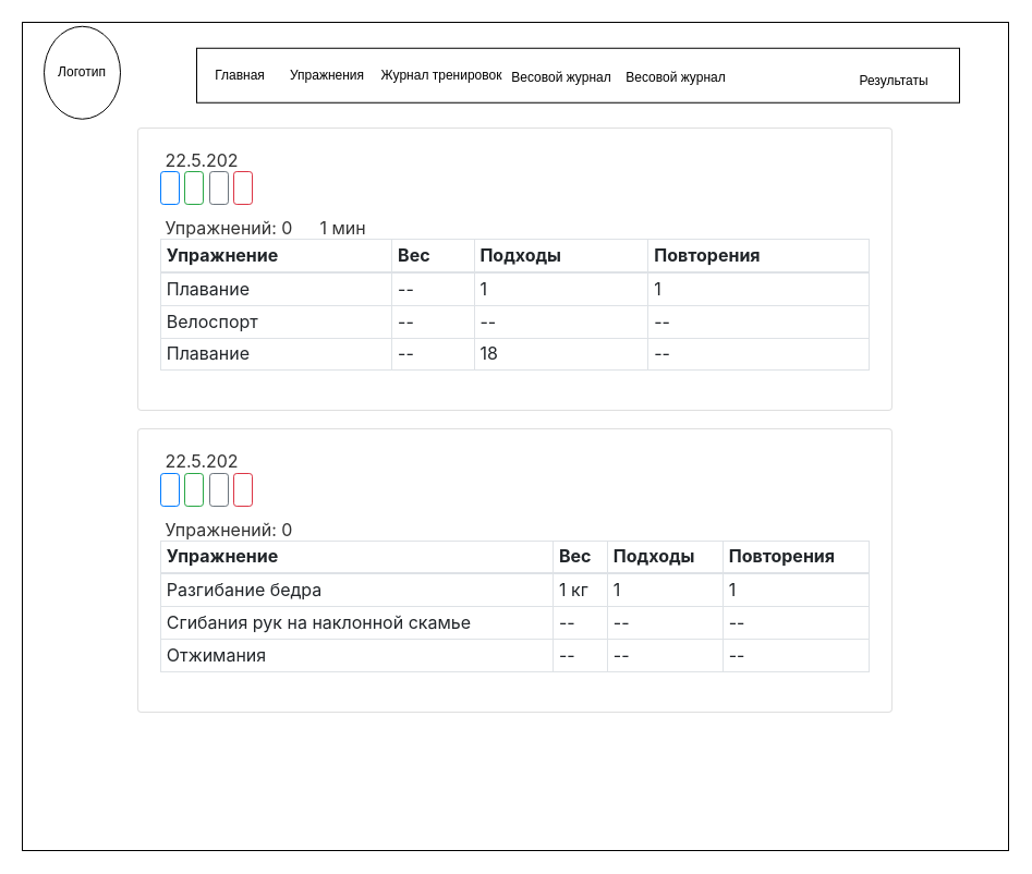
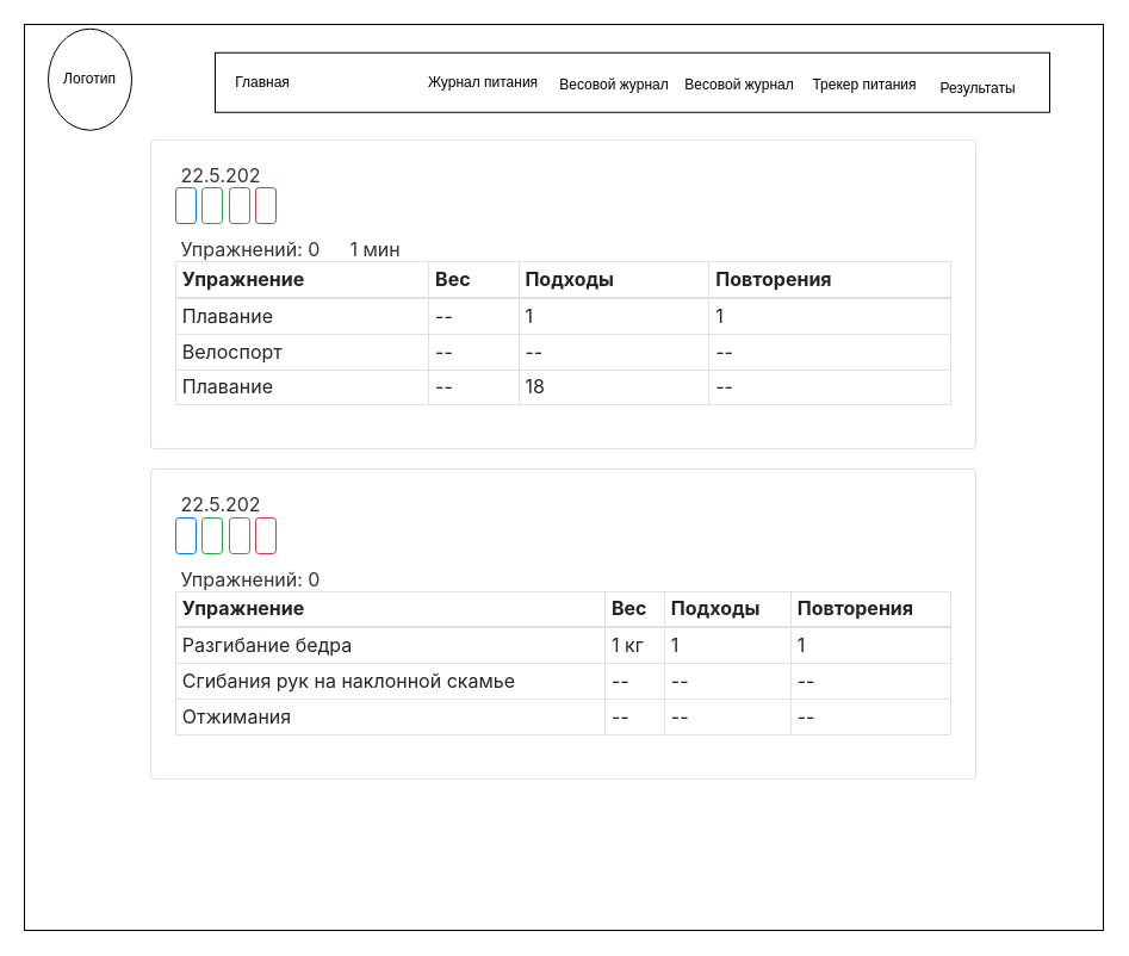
  <mxCell id="0" />
  <mxCell id="1" parent="0" />
  <mxCell id="2" value="&#10;&lt;div style=&quot;box-sizing: border-box; position: relative; display: flex; flex-direction: column; min-width: 0px; overflow-wrap: break-word; background-color: rgb(255, 255, 255); background-clip: border-box; border: 1px solid rgba(0, 0, 0, 0.125); border-radius: 0.25rem; margin-bottom: 1rem !important; color: rgb(51, 51, 51); font-family: -apple-system, BlinkMacSystemFont, &amp;quot;Segoe UI&amp;quot;, Roboto, &amp;quot;Helvetica Neue&amp;quot;, Arial, &amp;quot;Noto Sans&amp;quot;, sans-serif, &amp;quot;Apple Color Emoji&amp;quot;, &amp;quot;Segoe UI Emoji&amp;quot;, &amp;quot;Segoe UI Symbol&amp;quot;, &amp;quot;Noto Color Emoji&amp;quot;; font-size: 16px; font-style: normal; font-variant-ligatures: normal; font-variant-caps: normal; font-weight: 400; letter-spacing: normal; orphans: 2; text-align: left; text-indent: 0px; text-transform: none; widows: 2; word-spacing: 0px; -webkit-text-stroke-width: 0px; white-space: normal; text-decoration-thickness: initial; text-decoration-style: initial; text-decoration-color: initial;&quot; class=&quot;card mb-3&quot;&gt;&lt;div style=&quot;box-sizing: border-box; flex: 1 1 auto; min-height: 1px; padding: 1.25rem;&quot; class=&quot;card-body&quot;&gt;&lt;div style=&quot;box-sizing: border-box; margin-bottom: 0.75rem;&quot; class=&quot;card-title&quot;&gt;&lt;span style=&quot;box-sizing: border-box;&quot; class=&quot;date&quot;&gt;&lt;i style=&quot;box-sizing: border-box; display: inline-block; font-style: normal; font-variant: normal; font-size-adjust: none; font-kerning: auto; font-optical-sizing: auto; font-feature-settings: normal; font-variation-settings: normal; font-weight: normal; font-stretch: normal; line-height: 1; font-family: FontAwesome; font-size: inherit; text-rendering: auto; -webkit-font-smoothing: antialiased;&quot; class=&quot;fa fa-calendar&quot;&gt;&lt;/i&gt;&lt;span&gt;&amp;nbsp;&lt;/span&gt;22.5.202&lt;/span&gt;&lt;div style=&quot;box-sizing: border-box;&quot; class=&quot;actions&quot;&gt;&lt;a style=&quot;box-sizing: border-box; color: rgb(0, 123, 255); text-decoration: none !important; background-color: transparent; display: inline-block; font-weight: 400; text-align: center; vertical-align: middle; user-select: none; border: 1px solid rgb(0, 123, 255); padding: 0.25rem 0.5rem; font-size: 0.875rem; line-height: 1.5; border-radius: 0.2rem; transition: color 0.15s ease-in-out, background-color 0.15s ease-in-out, border-color 0.15s ease-in-out, box-shadow 0.15s ease-in-out; cursor: pointer;&quot; href=&quot;http://127.0.0.1:8000/exlog/log/10/&quot; title=&quot;Подробности&quot; class=&quot;btn btn-outline-primary btn-sm&quot;&gt;&lt;i style=&quot;box-sizing: border-box; display: inline-block; font-style: normal; font-variant: normal; font-size-adjust: none; font-kerning: auto; font-optical-sizing: auto; font-feature-settings: normal; font-variation-settings: normal; font-weight: normal; font-stretch: normal; line-height: 1; font-family: FontAwesome; font-size: inherit; text-rendering: auto; -webkit-font-smoothing: antialiased;&quot; class=&quot;fa fa-list&quot;&gt;&lt;/i&gt;&lt;/a&gt;&lt;span&gt;&amp;nbsp;&lt;/span&gt;&lt;a style=&quot;box-sizing: border-box; color: rgb(40, 167, 69); text-decoration: none !important; background-color: transparent; display: inline-block; font-weight: 400; text-align: center; vertical-align: middle; user-select: none; border: 1px solid rgb(40, 167, 69); padding: 0.25rem 0.5rem; font-size: 0.875rem; line-height: 1.5; border-radius: 0.2rem; transition: color 0.15s ease-in-out, background-color 0.15s ease-in-out, border-color 0.15s ease-in-out, box-shadow 0.15s ease-in-out; cursor: pointer;&quot; href=&quot;http://127.0.0.1:8000/exlog/log/10/addexercise/&quot; title=&quot;Добавить упражнение&quot; class=&quot;btn btn-outline-success btn-sm&quot;&gt;&lt;i style=&quot;box-sizing: border-box; display: inline-block; font-style: normal; font-variant: normal; font-size-adjust: none; font-kerning: auto; font-optical-sizing: auto; font-feature-settings: normal; font-variation-settings: normal; font-weight: normal; font-stretch: normal; line-height: 1; font-family: FontAwesome; font-size: inherit; text-rendering: auto; -webkit-font-smoothing: antialiased;&quot; class=&quot;fa fa-plus&quot;&gt;&lt;/i&gt;&lt;/a&gt;&lt;span&gt;&amp;nbsp;&lt;/span&gt;&lt;a style=&quot;box-sizing: border-box; color: rgb(108, 117, 125); text-decoration: none !important; background-color: transparent; display: inline-block; font-weight: 400; text-align: center; vertical-align: middle; user-select: none; border: 1px solid rgb(108, 117, 125); padding: 0.25rem 0.5rem; font-size: 0.875rem; line-height: 1.5; border-radius: 0.2rem; transition: color 0.15s ease-in-out, background-color 0.15s ease-in-out, border-color 0.15s ease-in-out, box-shadow 0.15s ease-in-out; cursor: pointer;&quot; href=&quot;http://127.0.0.1:8000/exlog/log/10/update/&quot; title=&quot;Редактировать тренировку&quot; class=&quot;btn btn-outline-secondary btn-sm&quot;&gt;&lt;i style=&quot;box-sizing: border-box; display: inline-block; font-style: normal; font-variant: normal; font-size-adjust: none; font-kerning: auto; font-optical-sizing: auto; font-feature-settings: normal; font-variation-settings: normal; font-weight: normal; font-stretch: normal; line-height: 1; font-family: FontAwesome; font-size: inherit; text-rendering: auto; -webkit-font-smoothing: antialiased;&quot; class=&quot;fa fa-edit&quot;&gt;&lt;/i&gt;&lt;/a&gt;&lt;span&gt;&amp;nbsp;&lt;/span&gt;&lt;a style=&quot;box-sizing: border-box; color: rgb(220, 53, 69); text-decoration: none !important; background-color: transparent; display: inline-block; font-weight: 400; text-align: center; vertical-align: middle; user-select: none; border: 1px solid rgb(220, 53, 69); padding: 0.25rem 0.5rem; font-size: 0.875rem; line-height: 1.5; border-radius: 0.2rem; transition: color 0.15s ease-in-out, background-color 0.15s ease-in-out, border-color 0.15s ease-in-out, box-shadow 0.15s ease-in-out; cursor: pointer;&quot; href=&quot;http://127.0.0.1:8000/exlog/log/10/delete/&quot; title=&quot;Удалить тренировку&quot; class=&quot;btn btn-outline-danger btn-sm&quot;&gt;&lt;i style=&quot;box-sizing: border-box; display: inline-block; font-style: normal; font-variant: normal; font-size-adjust: none; font-kerning: auto; font-optical-sizing: auto; font-feature-settings: normal; font-variation-settings: normal; font-weight: normal; font-stretch: normal; line-height: 1; font-family: FontAwesome; font-size: inherit; text-rendering: auto; -webkit-font-smoothing: antialiased;&quot; class=&quot;fa fa-trash&quot;&gt;&lt;/i&gt;&lt;/a&gt;&lt;/div&gt;&lt;/div&gt;&lt;div style=&quot;box-sizing: border-box;&quot; class=&quot;card-summary&quot;&gt;&lt;span style=&quot;box-sizing: border-box;&quot;&gt;&lt;i style=&quot;box-sizing: border-box; display: inline-block; font-style: normal; font-variant: normal; font-size-adjust: none; font-kerning: auto; font-optical-sizing: auto; font-feature-settings: normal; font-variation-settings: normal; font-weight: normal; font-stretch: normal; line-height: 1; font-family: FontAwesome; font-size: inherit; text-rendering: auto; -webkit-font-smoothing: antialiased;&quot; class=&quot;fa fa-dumbbell&quot;&gt;&lt;/i&gt;&lt;span&gt;&amp;nbsp;&lt;/span&gt;Упражнений: 0&lt;/span&gt;&lt;span&gt;&amp;nbsp;&lt;/span&gt;&lt;span style=&quot;box-sizing: border-box; margin-left: 1rem !important;&quot; class=&quot;ml-3&quot;&gt;&lt;i style=&quot;box-sizing: border-box; display: inline-block; font-style: normal; font-variant: normal; font-size-adjust: none; font-kerning: auto; font-optical-sizing: auto; font-feature-settings: normal; font-variation-settings: normal; font-weight: normal; font-stretch: normal; line-height: 1; font-family: FontAwesome; font-size: inherit; text-rendering: auto; -webkit-font-smoothing: antialiased;&quot; class=&quot;fa fa-clock&quot;&gt;&lt;/i&gt;&lt;span&gt;&amp;nbsp;&lt;/span&gt;1 мин&lt;/span&gt;&lt;/div&gt;&lt;div style=&quot;box-sizing: border-box; margin-bottom: 0px;&quot; class=&quot;card-text&quot;&gt;&lt;table style=&quot;box-sizing: border-box; border-collapse: collapse; width: 651.111px; margin-bottom: 1rem; color: rgb(33, 37, 41); border: 1px solid rgb(222, 226, 230);&quot; class=&quot;table table-sm table-bordered&quot;&gt;&lt;thead style=&quot;box-sizing: border-box;&quot;&gt;&lt;tr style=&quot;box-sizing: border-box;&quot;&gt;&lt;th style=&quot;box-sizing: border-box; text-align: inherit; padding: 0.3rem; vertical-align: bottom; border-width: 1px 1px 2px; border-style: solid; border-color: rgb(222, 226, 230); border-image: initial;&quot;&gt;Упражнение&lt;/th&gt;&lt;th style=&quot;box-sizing: border-box; text-align: inherit; padding: 0.3rem; vertical-align: bottom; border-width: 1px 1px 2px; border-style: solid; border-color: rgb(222, 226, 230); border-image: initial;&quot;&gt;Вес&lt;/th&gt;&lt;th style=&quot;box-sizing: border-box; text-align: inherit; padding: 0.3rem; vertical-align: bottom; border-width: 1px 1px 2px; border-style: solid; border-color: rgb(222, 226, 230); border-image: initial;&quot;&gt;Подходы&lt;/th&gt;&lt;th style=&quot;box-sizing: border-box; text-align: inherit; padding: 0.3rem; vertical-align: bottom; border-width: 1px 1px 2px; border-style: solid; border-color: rgb(222, 226, 230); border-image: initial;&quot;&gt;Повторения&lt;/th&gt;&lt;/tr&gt;&lt;/thead&gt;&lt;tbody style=&quot;box-sizing: border-box;&quot;&gt;&lt;tr style=&quot;box-sizing: border-box;&quot;&gt;&lt;td style=&quot;box-sizing: border-box; padding: 0.3rem; vertical-align: top; border: 1px solid rgb(222, 226, 230);&quot;&gt;Плавание&lt;/td&gt;&lt;td style=&quot;box-sizing: border-box; padding: 0.3rem; vertical-align: top; border: 1px solid rgb(222, 226, 230);&quot;&gt;--&lt;/td&gt;&lt;td style=&quot;box-sizing: border-box; padding: 0.3rem; vertical-align: top; border: 1px solid rgb(222, 226, 230);&quot;&gt;1&lt;/td&gt;&lt;td style=&quot;box-sizing: border-box; padding: 0.3rem; vertical-align: top; border: 1px solid rgb(222, 226, 230);&quot;&gt;1&lt;/td&gt;&lt;/tr&gt;&lt;tr style=&quot;box-sizing: border-box;&quot;&gt;&lt;td style=&quot;box-sizing: border-box; padding: 0.3rem; vertical-align: top; border: 1px solid rgb(222, 226, 230);&quot;&gt;Велоспорт&lt;/td&gt;&lt;td style=&quot;box-sizing: border-box; padding: 0.3rem; vertical-align: top; border: 1px solid rgb(222, 226, 230);&quot;&gt;--&lt;/td&gt;&lt;td style=&quot;box-sizing: border-box; padding: 0.3rem; vertical-align: top; border: 1px solid rgb(222, 226, 230);&quot;&gt;--&lt;/td&gt;&lt;td style=&quot;box-sizing: border-box; padding: 0.3rem; vertical-align: top; border: 1px solid rgb(222, 226, 230);&quot;&gt;--&lt;/td&gt;&lt;/tr&gt;&lt;tr style=&quot;box-sizing: border-box;&quot;&gt;&lt;td style=&quot;box-sizing: border-box; padding: 0.3rem; vertical-align: top; border: 1px solid rgb(222, 226, 230);&quot;&gt;Плавание&lt;/td&gt;&lt;td style=&quot;box-sizing: border-box; padding: 0.3rem; vertical-align: top; border: 1px solid rgb(222, 226, 230);&quot;&gt;--&lt;/td&gt;&lt;td style=&quot;box-sizing: border-box; padding: 0.3rem; vertical-align: top; border: 1px solid rgb(222, 226, 230);&quot;&gt;18&lt;/td&gt;&lt;td style=&quot;box-sizing: border-box; padding: 0.3rem; vertical-align: top; border: 1px solid rgb(222, 226, 230);&quot;&gt;--&lt;/td&gt;&lt;/tr&gt;&lt;/tbody&gt;&lt;/table&gt;&lt;/div&gt;&lt;/div&gt;&lt;/div&gt;&lt;div style=&quot;box-sizing: border-box; position: relative; display: flex; flex-direction: column; min-width: 0px; overflow-wrap: break-word; background-color: rgb(255, 255, 255); background-clip: border-box; border: 1px solid rgba(0, 0, 0, 0.125); border-radius: 0.25rem; margin-bottom: 1rem !important; color: rgb(51, 51, 51); font-family: -apple-system, BlinkMacSystemFont, &amp;quot;Segoe UI&amp;quot;, Roboto, &amp;quot;Helvetica Neue&amp;quot;, Arial, &amp;quot;Noto Sans&amp;quot;, sans-serif, &amp;quot;Apple Color Emoji&amp;quot;, &amp;quot;Segoe UI Emoji&amp;quot;, &amp;quot;Segoe UI Symbol&amp;quot;, &amp;quot;Noto Color Emoji&amp;quot;; font-size: 16px; font-style: normal; font-variant-ligatures: normal; font-variant-caps: normal; font-weight: 400; letter-spacing: normal; orphans: 2; text-align: left; text-indent: 0px; text-transform: none; widows: 2; word-spacing: 0px; -webkit-text-stroke-width: 0px; white-space: normal; text-decoration-thickness: initial; text-decoration-style: initial; text-decoration-color: initial;&quot; class=&quot;card mb-3&quot;&gt;&lt;div style=&quot;box-sizing: border-box; flex: 1 1 auto; min-height: 1px; padding: 1.25rem;&quot; class=&quot;card-body&quot;&gt;&lt;div style=&quot;box-sizing: border-box; margin-bottom: 0.75rem;&quot; class=&quot;card-title&quot;&gt;&lt;span style=&quot;box-sizing: border-box;&quot; class=&quot;date&quot;&gt;&lt;i style=&quot;box-sizing: border-box; display: inline-block; font-style: normal; font-variant: normal; font-size-adjust: none; font-kerning: auto; font-optical-sizing: auto; font-feature-settings: normal; font-variation-settings: normal; font-weight: normal; font-stretch: normal; line-height: 1; font-family: FontAwesome; font-size: inherit; text-rendering: auto; -webkit-font-smoothing: antialiased;&quot; class=&quot;fa fa-calendar&quot;&gt;&lt;/i&gt;&lt;span&gt;&amp;nbsp;&lt;/span&gt;22.5.202&lt;/span&gt;&lt;div style=&quot;box-sizing: border-box;&quot; class=&quot;actions&quot;&gt;&lt;a style=&quot;box-sizing: border-box; color: rgb(0, 123, 255); text-decoration: none !important; background-color: transparent; display: inline-block; font-weight: 400; text-align: center; vertical-align: middle; user-select: none; border: 1px solid rgb(0, 123, 255); padding: 0.25rem 0.5rem; font-size: 0.875rem; line-height: 1.5; border-radius: 0.2rem; transition: color 0.15s ease-in-out, background-color 0.15s ease-in-out, border-color 0.15s ease-in-out, box-shadow 0.15s ease-in-out; cursor: pointer;&quot; href=&quot;http://127.0.0.1:8000/exlog/log/9/&quot; title=&quot;Подробности&quot; class=&quot;btn btn-outline-primary btn-sm&quot;&gt;&lt;i style=&quot;box-sizing: border-box; display: inline-block; font-style: normal; font-variant: normal; font-size-adjust: none; font-kerning: auto; font-optical-sizing: auto; font-feature-settings: normal; font-variation-settings: normal; font-weight: normal; font-stretch: normal; line-height: 1; font-family: FontAwesome; font-size: inherit; text-rendering: auto; -webkit-font-smoothing: antialiased;&quot; class=&quot;fa fa-list&quot;&gt;&lt;/i&gt;&lt;/a&gt;&lt;span&gt;&amp;nbsp;&lt;/span&gt;&lt;a style=&quot;box-sizing: border-box; color: rgb(40, 167, 69); text-decoration: none !important; background-color: transparent; display: inline-block; font-weight: 400; text-align: center; vertical-align: middle; user-select: none; border: 1px solid rgb(40, 167, 69); padding: 0.25rem 0.5rem; font-size: 0.875rem; line-height: 1.5; border-radius: 0.2rem; transition: color 0.15s ease-in-out, background-color 0.15s ease-in-out, border-color 0.15s ease-in-out, box-shadow 0.15s ease-in-out; cursor: pointer;&quot; href=&quot;http://127.0.0.1:8000/exlog/log/9/addexercise/&quot; title=&quot;Добавить упражнение&quot; class=&quot;btn btn-outline-success btn-sm&quot;&gt;&lt;i style=&quot;box-sizing: border-box; display: inline-block; font-style: normal; font-variant: normal; font-size-adjust: none; font-kerning: auto; font-optical-sizing: auto; font-feature-settings: normal; font-variation-settings: normal; font-weight: normal; font-stretch: normal; line-height: 1; font-family: FontAwesome; font-size: inherit; text-rendering: auto; -webkit-font-smoothing: antialiased;&quot; class=&quot;fa fa-plus&quot;&gt;&lt;/i&gt;&lt;/a&gt;&lt;span&gt;&amp;nbsp;&lt;/span&gt;&lt;a style=&quot;box-sizing: border-box; color: rgb(108, 117, 125); text-decoration: none !important; background-color: transparent; display: inline-block; font-weight: 400; text-align: center; vertical-align: middle; user-select: none; border: 1px solid rgb(108, 117, 125); padding: 0.25rem 0.5rem; font-size: 0.875rem; line-height: 1.5; border-radius: 0.2rem; transition: color 0.15s ease-in-out, background-color 0.15s ease-in-out, border-color 0.15s ease-in-out, box-shadow 0.15s ease-in-out; cursor: pointer;&quot; href=&quot;http://127.0.0.1:8000/exlog/log/9/update/&quot; title=&quot;Редактировать тренировку&quot; class=&quot;btn btn-outline-secondary btn-sm&quot;&gt;&lt;i style=&quot;box-sizing: border-box; display: inline-block; font-style: normal; font-variant: normal; font-size-adjust: none; font-kerning: auto; font-optical-sizing: auto; font-feature-settings: normal; font-variation-settings: normal; font-weight: normal; font-stretch: normal; line-height: 1; font-family: FontAwesome; font-size: inherit; text-rendering: auto; -webkit-font-smoothing: antialiased;&quot; class=&quot;fa fa-edit&quot;&gt;&lt;/i&gt;&lt;/a&gt;&lt;span&gt;&amp;nbsp;&lt;/span&gt;&lt;a style=&quot;box-sizing: border-box; color: rgb(220, 53, 69); text-decoration: none !important; background-color: transparent; display: inline-block; font-weight: 400; text-align: center; vertical-align: middle; user-select: none; border: 1px solid rgb(220, 53, 69); padding: 0.25rem 0.5rem; font-size: 0.875rem; line-height: 1.5; border-radius: 0.2rem; transition: color 0.15s ease-in-out, background-color 0.15s ease-in-out, border-color 0.15s ease-in-out, box-shadow 0.15s ease-in-out; cursor: pointer;&quot; href=&quot;http://127.0.0.1:8000/exlog/log/9/delete/&quot; title=&quot;Удалить тренировку&quot; class=&quot;btn btn-outline-danger btn-sm&quot;&gt;&lt;i style=&quot;box-sizing: border-box; display: inline-block; font-style: normal; font-variant: normal; font-size-adjust: none; font-kerning: auto; font-optical-sizing: auto; font-feature-settings: normal; font-variation-settings: normal; font-weight: normal; font-stretch: normal; line-height: 1; font-family: FontAwesome; font-size: inherit; text-rendering: auto; -webkit-font-smoothing: antialiased;&quot; class=&quot;fa fa-trash&quot;&gt;&lt;/i&gt;&lt;/a&gt;&lt;/div&gt;&lt;/div&gt;&lt;div style=&quot;box-sizing: border-box;&quot; class=&quot;card-summary&quot;&gt;&lt;span style=&quot;box-sizing: border-box;&quot;&gt;&lt;i style=&quot;box-sizing: border-box; display: inline-block; font-style: normal; font-variant: normal; font-size-adjust: none; font-kerning: auto; font-optical-sizing: auto; font-feature-settings: normal; font-variation-settings: normal; font-weight: normal; font-stretch: normal; line-height: 1; font-family: FontAwesome; font-size: inherit; text-rendering: auto; -webkit-font-smoothing: antialiased;&quot; class=&quot;fa fa-dumbbell&quot;&gt;&lt;/i&gt;&lt;span&gt;&amp;nbsp;&lt;/span&gt;Упражнений: 0&lt;/span&gt;&lt;/div&gt;&lt;div style=&quot;box-sizing: border-box; margin-bottom: 0px;&quot; class=&quot;card-text&quot;&gt;&lt;table style=&quot;box-sizing: border-box; border-collapse: collapse; width: 651.111px; margin-bottom: 1rem; color: rgb(33, 37, 41); border: 1px solid rgb(222, 226, 230);&quot; class=&quot;table table-sm table-bordered&quot;&gt;&lt;thead style=&quot;box-sizing: border-box;&quot;&gt;&lt;tr style=&quot;box-sizing: border-box;&quot;&gt;&lt;th style=&quot;box-sizing: border-box; text-align: inherit; padding: 0.3rem; vertical-align: bottom; border-width: 1px 1px 2px; border-style: solid; border-color: rgb(222, 226, 230); border-image: initial;&quot;&gt;Упражнение&lt;/th&gt;&lt;th style=&quot;box-sizing: border-box; text-align: inherit; padding: 0.3rem; vertical-align: bottom; border-width: 1px 1px 2px; border-style: solid; border-color: rgb(222, 226, 230); border-image: initial;&quot;&gt;Вес&lt;/th&gt;&lt;th style=&quot;box-sizing: border-box; text-align: inherit; padding: 0.3rem; vertical-align: bottom; border-width: 1px 1px 2px; border-style: solid; border-color: rgb(222, 226, 230); border-image: initial;&quot;&gt;Подходы&lt;/th&gt;&lt;th style=&quot;box-sizing: border-box; text-align: inherit; padding: 0.3rem; vertical-align: bottom; border-width: 1px 1px 2px; border-style: solid; border-color: rgb(222, 226, 230); border-image: initial;&quot;&gt;Повторения&lt;/th&gt;&lt;/tr&gt;&lt;/thead&gt;&lt;tbody style=&quot;box-sizing: border-box;&quot;&gt;&lt;tr style=&quot;box-sizing: border-box;&quot;&gt;&lt;td style=&quot;box-sizing: border-box; padding: 0.3rem; vertical-align: top; border: 1px solid rgb(222, 226, 230);&quot;&gt;Разгибание бедра&lt;/td&gt;&lt;td style=&quot;box-sizing: border-box; padding: 0.3rem; vertical-align: top; border: 1px solid rgb(222, 226, 230);&quot;&gt;1 кг&lt;/td&gt;&lt;td style=&quot;box-sizing: border-box; padding: 0.3rem; vertical-align: top; border: 1px solid rgb(222, 226, 230);&quot;&gt;1&lt;/td&gt;&lt;td style=&quot;box-sizing: border-box; padding: 0.3rem; vertical-align: top; border: 1px solid rgb(222, 226, 230);&quot;&gt;1&lt;/td&gt;&lt;/tr&gt;&lt;tr style=&quot;box-sizing: border-box;&quot;&gt;&lt;td style=&quot;box-sizing: border-box; padding: 0.3rem; vertical-align: top; border: 1px solid rgb(222, 226, 230);&quot;&gt;Сгибания рук на наклонной скамье&lt;/td&gt;&lt;td style=&quot;box-sizing: border-box; padding: 0.3rem; vertical-align: top; border: 1px solid rgb(222, 226, 230);&quot;&gt;--&lt;/td&gt;&lt;td style=&quot;box-sizing: border-box; padding: 0.3rem; vertical-align: top; border: 1px solid rgb(222, 226, 230);&quot;&gt;--&lt;/td&gt;&lt;td style=&quot;box-sizing: border-box; padding: 0.3rem; vertical-align: top; border: 1px solid rgb(222, 226, 230);&quot;&gt;--&lt;/td&gt;&lt;/tr&gt;&lt;tr style=&quot;box-sizing: border-box;&quot;&gt;&lt;td style=&quot;box-sizing: border-box; padding: 0.3rem; vertical-align: top; border: 1px solid rgb(222, 226, 230);&quot;&gt;Отжимания&lt;/td&gt;&lt;td style=&quot;box-sizing: border-box; padding: 0.3rem; vertical-align: top; border: 1px solid rgb(222, 226, 230);&quot;&gt;--&lt;/td&gt;&lt;td style=&quot;box-sizing: border-box; padding: 0.3rem; vertical-align: top; border: 1px solid rgb(222, 226, 230);&quot;&gt;--&lt;/td&gt;&lt;td style=&quot;box-sizing: border-box; padding: 0.3rem; vertical-align: top; border: 1px solid rgb(222, 226, 230);&quot;&gt;--&lt;/td&gt;&lt;/tr&gt;&lt;/tbody&gt;&lt;/table&gt;&lt;/div&gt;&lt;/div&gt;&lt;/div&gt;&#10;&#10;" style="rounded=0;whiteSpace=wrap;html=1;" vertex="1" parent="1"><mxGeometry x="20" y="20" width="905" height="760" as="geometry" /></mxCell>
  <mxCell id="3" value="Логотип" style="ellipse;whiteSpace=wrap;html=1;aspect=fixed;" vertex="1" parent="1"><mxGeometry x="40" y="23.75" width="70" height="85" as="geometry" /></mxCell>
  <mxCell id="4" value="" style="rounded=0;whiteSpace=wrap;html=1;" vertex="1" parent="1"><mxGeometry x="180" y="43.75" width="700" height="50" as="geometry" /></mxCell>
  <mxCell id="5" value="Главная" style="text;html=1;align=center;verticalAlign=middle;whiteSpace=wrap;rounded=0;" vertex="1" parent="1"><mxGeometry x="190" y="53.75" width="60" height="30" as="geometry" /></mxCell>
- <mxCell id="6" value="Упражнения" style="text;html=1;align=center;verticalAlign=middle;whiteSpace=wrap;rounded=0;" vertex="1" parent="1"><mxGeometry x="270" y="53.75" width="60" height="30" as="geometry" /></mxCell>
- <mxCell id="7" value="Журнал тренировок" style="text;html=1;align=center;verticalAlign=middle;whiteSpace=wrap;rounded=0;" vertex="1" parent="1"><mxGeometry x="340" y="53.75" width="130" height="30" as="geometry" /></mxCell>
+ <mxCell id="7" value="Журнал питания" style="text;html=1;align=center;verticalAlign=middle;whiteSpace=wrap;rounded=0;" vertex="1" parent="1"><mxGeometry x="340" y="53.75" width="130" height="30" as="geometry" /></mxCell>
  <mxCell id="8" value="Весовой журнал" style="text;html=1;align=center;verticalAlign=middle;whiteSpace=wrap;rounded=0;" vertex="1" parent="1"><mxGeometry x="460" y="53.75" width="110" height="33.75" as="geometry" /></mxCell>
  <mxCell id="9" value="Весовой журнал" style="text;html=1;align=center;verticalAlign=middle;whiteSpace=wrap;rounded=0;" vertex="1" parent="1"><mxGeometry x="560" y="59.38" width="120" height="22.5" as="geometry" /></mxCell>
+ <mxCell id="10" value="Трекер питания" style="text;html=1;align=center;verticalAlign=middle;whiteSpace=wrap;rounded=0;" vertex="1" parent="1"><mxGeometry x="680" y="49.38" width="90" height="42.5" as="geometry" /></mxCell>
  <mxCell id="11" value="Результаты" style="text;html=1;align=center;verticalAlign=middle;whiteSpace=wrap;rounded=0;" vertex="1" parent="1"><mxGeometry x="790" y="59.38" width="60" height="30" as="geometry" /></mxCell>
